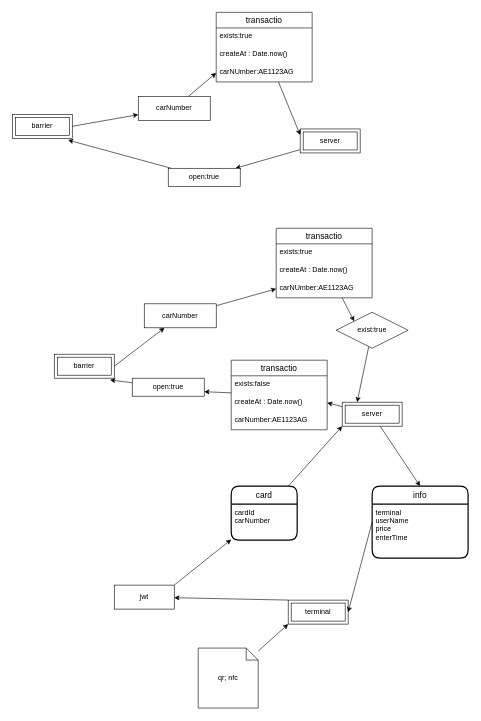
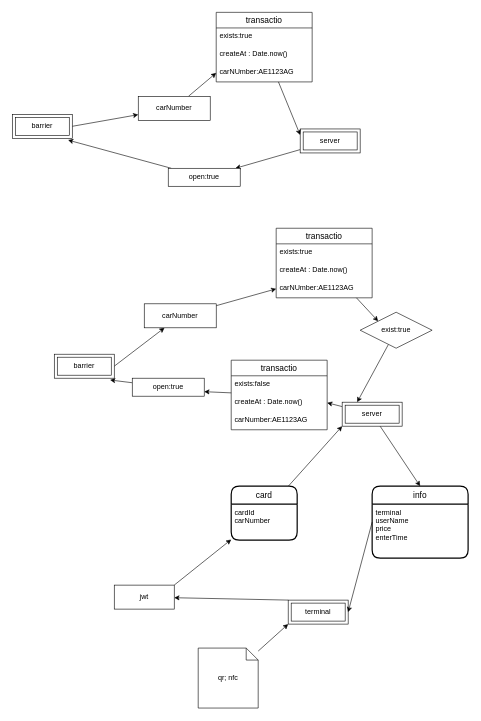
  <mxCell id="0" />
  <mxCell id="1" parent="0" />
  <mxCell id="2" value="" style="edgeStyle=none;html=1;" parent="1" target="5" edge="1"><mxGeometry relative="1" as="geometry"><mxPoint x="120" y="209.996" as="sourcePoint" /></mxGeometry></mxCell>
  <mxCell id="3" value="barrier" style="shape=ext;margin=3;double=1;whiteSpace=wrap;html=1;align=center;" parent="1" vertex="1"><mxGeometry x="20" y="190" width="100" height="40" as="geometry" /></mxCell>
  <mxCell id="4" style="edgeStyle=none;html=1;entryX=0;entryY=0.5;entryDx=0;entryDy=0;" parent="1" source="5" target="12" edge="1"><mxGeometry relative="1" as="geometry" /></mxCell>
  <mxCell id="5" value="carNumber" style="whiteSpace=wrap;html=1;" parent="1" vertex="1"><mxGeometry x="230" y="160" width="120" height="40" as="geometry" /></mxCell>
  <mxCell id="6" value="" style="edgeStyle=none;html=1;" parent="1" source="7" target="14" edge="1"><mxGeometry relative="1" as="geometry" /></mxCell>
  <mxCell id="7" value="server" style="shape=ext;margin=3;double=1;whiteSpace=wrap;html=1;align=center;" parent="1" vertex="1"><mxGeometry x="500" y="214.44" width="100" height="40" as="geometry" /></mxCell>
  <mxCell id="8" style="edgeStyle=none;html=1;entryX=0;entryY=0.25;entryDx=0;entryDy=0;" parent="1" source="9" target="7" edge="1"><mxGeometry relative="1" as="geometry"><mxPoint x="440" y="240" as="targetPoint" /></mxGeometry></mxCell>
  <mxCell id="9" value="transactio" style="swimlane;fontStyle=0;childLayout=stackLayout;horizontal=1;startSize=26;horizontalStack=0;resizeParent=1;resizeParentMax=0;resizeLast=0;collapsible=1;marginBottom=0;align=center;fontSize=14;" parent="1" vertex="1"><mxGeometry x="360" y="20" width="160" height="116" as="geometry" /></mxCell>
  <mxCell id="10" value="exists:true" style="text;strokeColor=none;fillColor=none;spacingLeft=4;spacingRight=4;overflow=hidden;rotatable=0;points=[[0,0.5],[1,0.5]];portConstraint=eastwest;fontSize=12;" parent="9" vertex="1"><mxGeometry y="26" width="160" height="30" as="geometry" /></mxCell>
  <mxCell id="11" value="createAt : Date.now()" style="text;strokeColor=none;fillColor=none;spacingLeft=4;spacingRight=4;overflow=hidden;rotatable=0;points=[[0,0.5],[1,0.5]];portConstraint=eastwest;fontSize=12;" parent="9" vertex="1"><mxGeometry y="56" width="160" height="30" as="geometry" /></mxCell>
  <mxCell id="12" value="carNUmber:AE1123AG" style="text;strokeColor=none;fillColor=none;spacingLeft=4;spacingRight=4;overflow=hidden;rotatable=0;points=[[0,0.5],[1,0.5]];portConstraint=eastwest;fontSize=12;" parent="9" vertex="1"><mxGeometry y="86" width="160" height="30" as="geometry" /></mxCell>
  <mxCell id="13" style="edgeStyle=none;html=1;entryX=0.93;entryY=1.075;entryDx=0;entryDy=0;entryPerimeter=0;" parent="1" source="14" target="3" edge="1"><mxGeometry relative="1" as="geometry" /></mxCell>
  <mxCell id="14" value="open:true" style="whiteSpace=wrap;html=1;" parent="1" vertex="1"><mxGeometry x="280" y="280" width="120" height="30" as="geometry" /></mxCell>
  <mxCell id="15" value="" style="edgeStyle=none;html=1;" parent="1" target="18" edge="1"><mxGeometry relative="1" as="geometry"><mxPoint x="190" y="609.996" as="sourcePoint" /></mxGeometry></mxCell>
  <mxCell id="16" value="barrier" style="shape=ext;margin=3;double=1;whiteSpace=wrap;html=1;align=center;" parent="1" vertex="1"><mxGeometry x="90" y="590" width="100" height="40" as="geometry" /></mxCell>
  <mxCell id="17" style="edgeStyle=none;html=1;entryX=0;entryY=0.5;entryDx=0;entryDy=0;" parent="1" source="18" target="26" edge="1"><mxGeometry relative="1" as="geometry" /></mxCell>
  <mxCell id="18" value="carNumber" style="whiteSpace=wrap;html=1;" parent="1" vertex="1"><mxGeometry x="240" y="506" width="120" height="40" as="geometry" /></mxCell>
  <mxCell id="19" value="" style="edgeStyle=none;html=1;entryX=1;entryY=0.5;entryDx=0;entryDy=0;" parent="1" source="21" target="46" edge="1"><mxGeometry relative="1" as="geometry" /></mxCell>
  <mxCell id="20" style="edgeStyle=none;html=1;entryX=0.5;entryY=0;entryDx=0;entryDy=0;" parent="1" source="21" target="41" edge="1"><mxGeometry relative="1" as="geometry"><mxPoint x="636.923" y="800" as="targetPoint" /></mxGeometry></mxCell>
  <mxCell id="21" value="server" style="shape=ext;margin=3;double=1;whiteSpace=wrap;html=1;align=center;" parent="1" vertex="1"><mxGeometry x="570" y="670" width="100" height="40" as="geometry" /></mxCell>
  <mxCell id="22" style="edgeStyle=none;html=1;entryX=0;entryY=0;entryDx=0;entryDy=0;" parent="1" source="23" target="30" edge="1"><mxGeometry relative="1" as="geometry"><mxPoint x="510" y="640" as="targetPoint" /></mxGeometry></mxCell>
  <mxCell id="23" value="transactio" style="swimlane;fontStyle=0;childLayout=stackLayout;horizontal=1;startSize=26;horizontalStack=0;resizeParent=1;resizeParentMax=0;resizeLast=0;collapsible=1;marginBottom=0;align=center;fontSize=14;" parent="1" vertex="1"><mxGeometry x="460" y="380" width="160" height="116" as="geometry" /></mxCell>
  <mxCell id="24" value="exists:true" style="text;strokeColor=none;fillColor=none;spacingLeft=4;spacingRight=4;overflow=hidden;rotatable=0;points=[[0,0.5],[1,0.5]];portConstraint=eastwest;fontSize=12;" parent="23" vertex="1"><mxGeometry y="26" width="160" height="30" as="geometry" /></mxCell>
  <mxCell id="25" value="createAt : Date.now()" style="text;strokeColor=none;fillColor=none;spacingLeft=4;spacingRight=4;overflow=hidden;rotatable=0;points=[[0,0.5],[1,0.5]];portConstraint=eastwest;fontSize=12;" parent="23" vertex="1"><mxGeometry y="56" width="160" height="30" as="geometry" /></mxCell>
  <mxCell id="26" value="carNUmber:AE1123AG" style="text;strokeColor=none;fillColor=none;spacingLeft=4;spacingRight=4;overflow=hidden;rotatable=0;points=[[0,0.5],[1,0.5]];portConstraint=eastwest;fontSize=12;" parent="23" vertex="1"><mxGeometry y="86" width="160" height="30" as="geometry" /></mxCell>
  <mxCell id="27" style="edgeStyle=none;html=1;entryX=0.93;entryY=1.075;entryDx=0;entryDy=0;entryPerimeter=0;" parent="1" source="28" target="16" edge="1"><mxGeometry relative="1" as="geometry" /></mxCell>
  <mxCell id="28" value="open:true" style="whiteSpace=wrap;html=1;" parent="1" vertex="1"><mxGeometry x="220" y="630" width="120" height="30" as="geometry" /></mxCell>
  <mxCell id="29" style="edgeStyle=none;html=1;entryX=0.25;entryY=0;entryDx=0;entryDy=0;" parent="1" source="30" target="21" edge="1"><mxGeometry relative="1" as="geometry" /></mxCell>
- <mxCell id="30" value="exist:true" style="shape=rhombus;perimeter=rhombusPerimeter;whiteSpace=wrap;html=1;align=center;" parent="1" vertex="1"><mxGeometry x="560" y="520" width="120" height="60" as="geometry" /></mxCell>
+ <mxCell id="30" value="exist:true" style="shape=rhombus;perimeter=rhombusPerimeter;whiteSpace=wrap;html=1;align=center;" parent="1" vertex="1"><mxGeometry x="600" y="520" width="120" height="60" as="geometry" /></mxCell>
  <mxCell id="31" style="edgeStyle=none;html=1;exitX=0;exitY=0;exitDx=0;exitDy=0;" parent="1" source="32" target="37" edge="1"><mxGeometry relative="1" as="geometry"><mxPoint x="460" y="830" as="targetPoint" /></mxGeometry></mxCell>
  <mxCell id="32" value="terminal" style="shape=ext;margin=3;double=1;whiteSpace=wrap;html=1;align=center;" parent="1" vertex="1"><mxGeometry x="480" y="1000" width="100" height="40" as="geometry" /></mxCell>
  <mxCell id="33" style="edgeStyle=none;html=1;entryX=1;entryY=0.5;entryDx=0;entryDy=0;exitX=0;exitY=0.5;exitDx=0;exitDy=0;" parent="1" source="41" target="32" edge="1"><mxGeometry relative="1" as="geometry"><mxPoint x="613.333" y="840" as="sourcePoint" /></mxGeometry></mxCell>
  <mxCell id="34" style="edgeStyle=none;html=1;entryX=0;entryY=1;entryDx=0;entryDy=0;" parent="1" source="35" target="32" edge="1"><mxGeometry relative="1" as="geometry" /></mxCell>
  <mxCell id="35" value="qr; nfc" style="shape=note;size=20;whiteSpace=wrap;html=1;" parent="1" vertex="1"><mxGeometry x="330" y="1080" width="100" height="100" as="geometry" /></mxCell>
  <mxCell id="36" style="edgeStyle=none;html=1;exitX=1;exitY=0;exitDx=0;exitDy=0;" parent="1" source="37" target="39" edge="1"><mxGeometry relative="1" as="geometry"><mxPoint x="440" y="760" as="targetPoint" /></mxGeometry></mxCell>
  <mxCell id="37" value="jwt" style="whiteSpace=wrap;html=1;align=center;" parent="1" vertex="1"><mxGeometry x="190" y="975" width="100" height="40" as="geometry" /></mxCell>
  <mxCell id="38" style="edgeStyle=none;html=1;entryX=0;entryY=1;entryDx=0;entryDy=0;" parent="1" source="39" target="21" edge="1"><mxGeometry relative="1" as="geometry" /></mxCell>
  <mxCell id="39" value="card" style="swimlane;childLayout=stackLayout;horizontal=1;startSize=30;horizontalStack=0;rounded=1;fontSize=14;fontStyle=0;strokeWidth=2;resizeParent=0;resizeLast=1;shadow=0;dashed=0;align=center;" parent="1" vertex="1"><mxGeometry x="385" y="810" width="110" height="90" as="geometry" /></mxCell>
  <mxCell id="40" value="cardId&#10;carNumber" style="align=left;strokeColor=none;fillColor=none;spacingLeft=4;fontSize=12;verticalAlign=top;resizable=0;rotatable=0;part=1;" parent="39" vertex="1"><mxGeometry y="30" width="110" height="60" as="geometry" /></mxCell>
  <mxCell id="41" value="info" style="swimlane;childLayout=stackLayout;horizontal=1;startSize=30;horizontalStack=0;rounded=1;fontSize=14;fontStyle=0;strokeWidth=2;resizeParent=0;resizeLast=1;shadow=0;dashed=0;align=center;" parent="1" vertex="1"><mxGeometry x="620" y="810" width="160" height="120" as="geometry" /></mxCell>
  <mxCell id="42" value="terminal&#10;userName&#10;price&#10;enterTime" style="align=left;strokeColor=none;fillColor=none;spacingLeft=4;fontSize=12;verticalAlign=top;resizable=0;rotatable=0;part=1;" parent="41" vertex="1"><mxGeometry y="30" width="160" height="90" as="geometry" /></mxCell>
  <mxCell id="43" style="edgeStyle=none;html=1;entryX=1;entryY=0.75;entryDx=0;entryDy=0;" parent="1" source="44" target="28" edge="1"><mxGeometry relative="1" as="geometry" /></mxCell>
  <mxCell id="44" value="transactio" style="swimlane;fontStyle=0;childLayout=stackLayout;horizontal=1;startSize=26;horizontalStack=0;resizeParent=1;resizeParentMax=0;resizeLast=0;collapsible=1;marginBottom=0;align=center;fontSize=14;" parent="1" vertex="1"><mxGeometry x="385" y="600" width="160" height="116" as="geometry" /></mxCell>
  <mxCell id="45" value="exists:false" style="text;strokeColor=none;fillColor=none;spacingLeft=4;spacingRight=4;overflow=hidden;rotatable=0;points=[[0,0.5],[1,0.5]];portConstraint=eastwest;fontSize=12;" parent="44" vertex="1"><mxGeometry y="26" width="160" height="30" as="geometry" /></mxCell>
  <mxCell id="46" value="createAt : Date.now()" style="text;strokeColor=none;fillColor=none;spacingLeft=4;spacingRight=4;overflow=hidden;rotatable=0;points=[[0,0.5],[1,0.5]];portConstraint=eastwest;fontSize=12;" parent="44" vertex="1"><mxGeometry y="56" width="160" height="30" as="geometry" /></mxCell>
  <mxCell id="47" value="carNumber:AE1123AG" style="text;strokeColor=none;fillColor=none;spacingLeft=4;spacingRight=4;overflow=hidden;rotatable=0;points=[[0,0.5],[1,0.5]];portConstraint=eastwest;fontSize=12;" parent="44" vertex="1"><mxGeometry y="86" width="160" height="30" as="geometry" /></mxCell>
